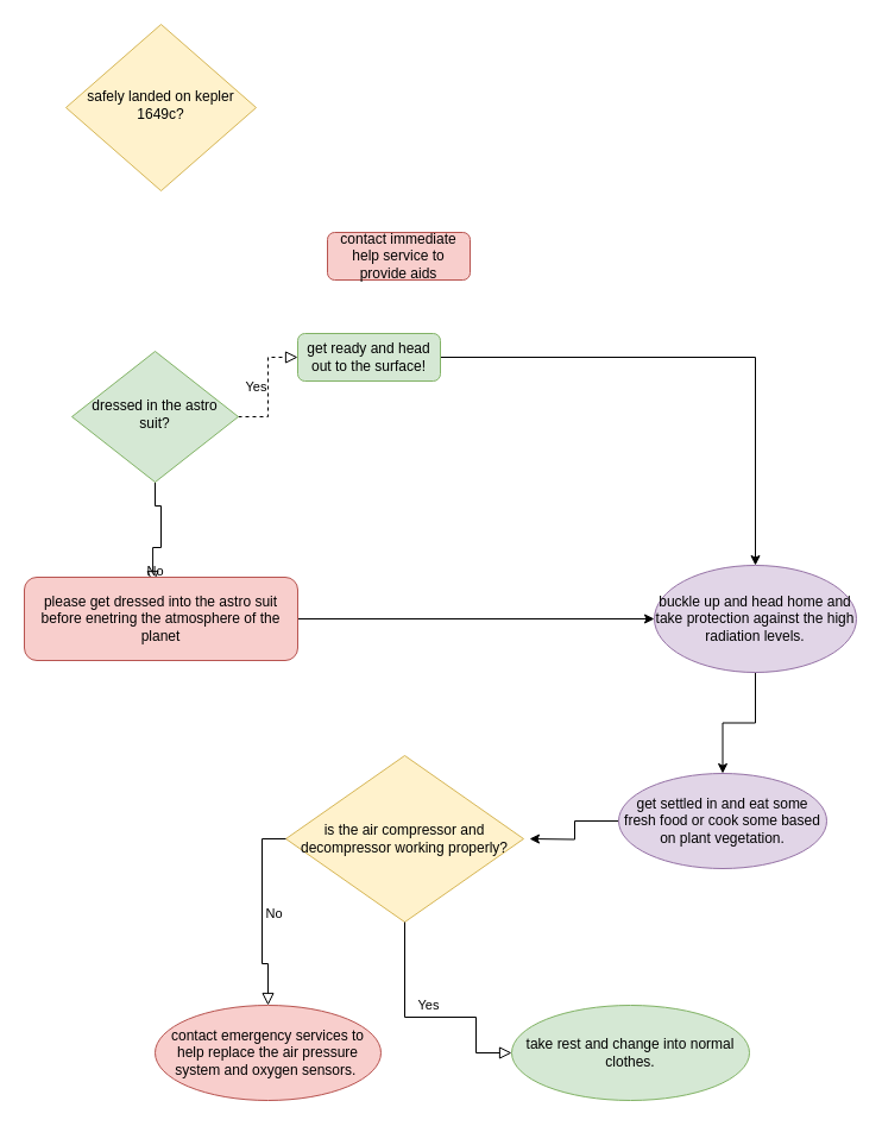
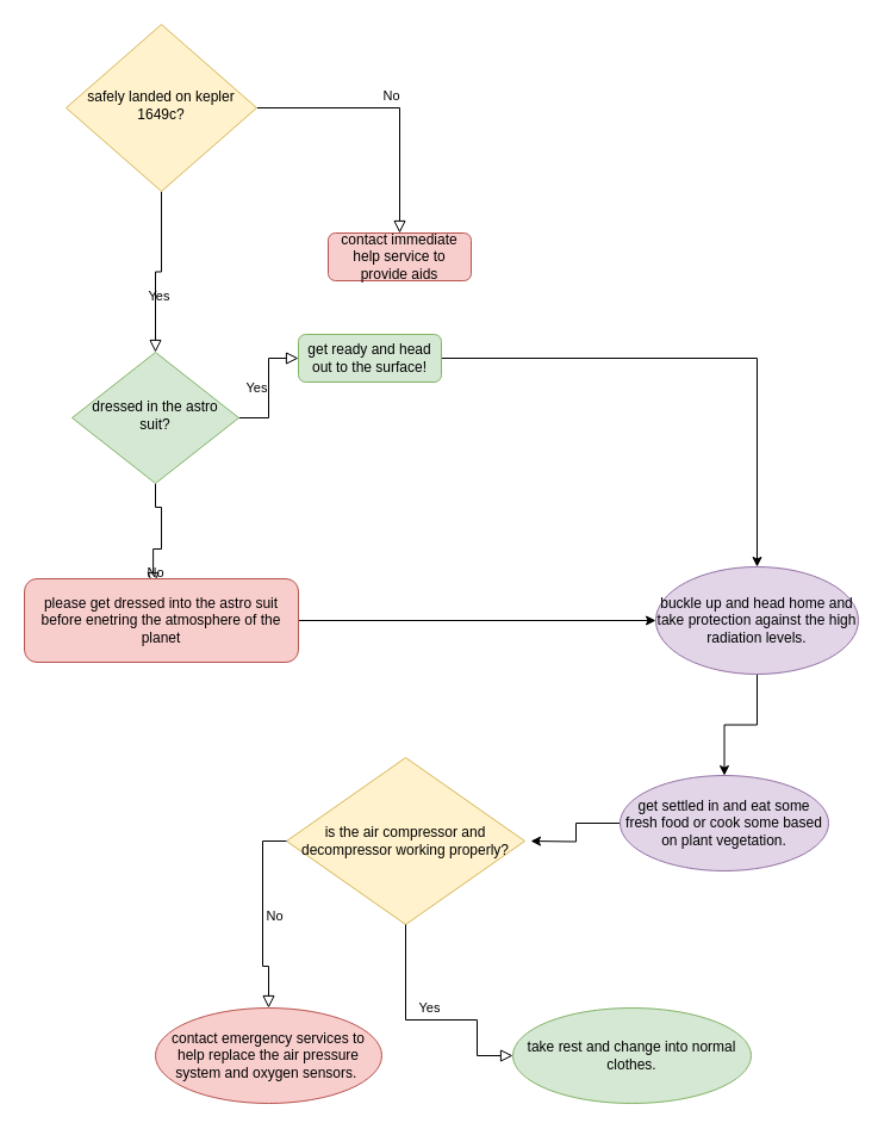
  <mxCell id="0" />
  <mxCell id="1" parent="0" />
+ <mxCell id="2" value="Yes" style="rounded=0;html=1;jettySize=auto;orthogonalLoop=1;fontSize=11;endArrow=block;endFill=0;endSize=8;strokeWidth=1;shadow=0;labelBackgroundColor=none;edgeStyle=orthogonalEdgeStyle;" parent="1" source="4" target="8" edge="1"><mxGeometry y="20" relative="1" as="geometry"><mxPoint as="offset" /></mxGeometry></mxCell>
+ <mxCell id="3" value="No" style="edgeStyle=orthogonalEdgeStyle;rounded=0;html=1;jettySize=auto;orthogonalLoop=1;fontSize=11;endArrow=block;endFill=0;endSize=8;strokeWidth=1;shadow=0;labelBackgroundColor=none;" parent="1" source="4" target="5" edge="1"><mxGeometry y="10" relative="1" as="geometry"><mxPoint as="offset" /></mxGeometry></mxCell>
  <mxCell id="4" value="safely landed on kepler 1649c?" style="rhombus;whiteSpace=wrap;html=1;shadow=0;fontFamily=Helvetica;fontSize=12;align=center;strokeWidth=1;spacing=6;spacingTop=-4;fillColor=#fff2cc;strokeColor=#d6b656;" parent="1" vertex="1"><mxGeometry x="55" y="20" width="160" height="140" as="geometry" /></mxCell>
  <mxCell id="5" value="contact immediate help service to provide aids" style="rounded=1;whiteSpace=wrap;html=1;fontSize=12;glass=0;strokeWidth=1;shadow=0;fillColor=#f8cecc;strokeColor=#b85450;" parent="1" vertex="1"><mxGeometry x="275" y="195" width="120" height="40" as="geometry" /></mxCell>
  <mxCell id="6" value="No" style="rounded=0;html=1;jettySize=auto;orthogonalLoop=1;fontSize=11;endArrow=block;endFill=0;endSize=8;strokeWidth=1;shadow=0;labelBackgroundColor=none;edgeStyle=orthogonalEdgeStyle;entryX=0.47;entryY=0.075;entryDx=0;entryDy=0;entryPerimeter=0;" parent="1" source="8" target="10" edge="1"><mxGeometry x="0.333" y="20" relative="1" as="geometry"><mxPoint as="offset" /><Array as="points"><mxPoint x="130" y="425" /><mxPoint x="135" y="425" /><mxPoint x="135" y="460" /></Array></mxGeometry></mxCell>
- <mxCell id="7" value="Yes" style="edgeStyle=orthogonalEdgeStyle;rounded=0;html=1;jettySize=auto;orthogonalLoop=1;fontSize=11;endArrow=block;endFill=0;endSize=8;strokeWidth=1;shadow=0;labelBackgroundColor=none;dashed=1;" parent="1" source="8" target="12" edge="1"><mxGeometry y="10" relative="1" as="geometry"><mxPoint as="offset" /></mxGeometry></mxCell>
+ <mxCell id="7" value="Yes" style="edgeStyle=orthogonalEdgeStyle;rounded=0;html=1;jettySize=auto;orthogonalLoop=1;fontSize=11;endArrow=block;endFill=0;endSize=8;strokeWidth=1;shadow=0;labelBackgroundColor=none;" parent="1" source="8" target="12" edge="1"><mxGeometry y="10" relative="1" as="geometry"><mxPoint as="offset" /></mxGeometry></mxCell>
  <mxCell id="8" value="dressed in the astro suit?" style="rhombus;whiteSpace=wrap;html=1;shadow=0;fontFamily=Helvetica;fontSize=12;align=center;strokeWidth=1;spacing=6;spacingTop=-4;fillColor=#d5e8d4;strokeColor=#82b366;" parent="1" vertex="1"><mxGeometry x="60" y="295" width="140" height="110" as="geometry" /></mxCell>
  <mxCell id="9" style="edgeStyle=orthogonalEdgeStyle;rounded=0;orthogonalLoop=1;jettySize=auto;html=1;entryX=0;entryY=0.5;entryDx=0;entryDy=0;" edge="1" parent="1" source="10" target="14"><mxGeometry relative="1" as="geometry" /></mxCell>
  <mxCell id="10" value="please get dressed into the astro suit before enetring the atmosphere of the planet" style="rounded=1;whiteSpace=wrap;html=1;fontSize=12;glass=0;strokeWidth=1;shadow=0;fillColor=#f8cecc;strokeColor=#b85450;" parent="1" vertex="1"><mxGeometry x="20" y="485" width="230" height="70" as="geometry" /></mxCell>
  <mxCell id="11" value="" style="edgeStyle=orthogonalEdgeStyle;rounded=0;orthogonalLoop=1;jettySize=auto;html=1;" edge="1" parent="1" source="12" target="14"><mxGeometry relative="1" as="geometry" /></mxCell>
  <mxCell id="12" value="get ready and head out to the surface!" style="rounded=1;whiteSpace=wrap;html=1;fontSize=12;glass=0;strokeWidth=1;shadow=0;fillColor=#d5e8d4;strokeColor=#82b366;" parent="1" vertex="1"><mxGeometry x="250" y="280" width="120" height="40" as="geometry" /></mxCell>
  <mxCell id="13" value="" style="edgeStyle=orthogonalEdgeStyle;rounded=0;orthogonalLoop=1;jettySize=auto;html=1;" edge="1" parent="1" source="14" target="16"><mxGeometry relative="1" as="geometry" /></mxCell>
  <mxCell id="14" value="buckle up and head home and take protection against the high radiation levels." style="ellipse;whiteSpace=wrap;html=1;rounded=1;shadow=0;strokeWidth=1;glass=0;fillColor=#e1d5e7;strokeColor=#9673a6;" vertex="1" parent="1"><mxGeometry x="550" y="475" width="170" height="90" as="geometry" /></mxCell>
  <mxCell id="15" value="" style="edgeStyle=orthogonalEdgeStyle;rounded=0;orthogonalLoop=1;jettySize=auto;html=1;" edge="1" parent="1" source="16"><mxGeometry relative="1" as="geometry"><mxPoint x="445" y="705" as="targetPoint" /></mxGeometry></mxCell>
  <mxCell id="16" value="get settled in and eat some fresh food or cook some based on plant vegetation." style="ellipse;whiteSpace=wrap;html=1;rounded=1;shadow=0;strokeWidth=1;glass=0;fillColor=#e1d5e7;strokeColor=#9673a6;" vertex="1" parent="1"><mxGeometry x="520" y="650" width="175" height="80" as="geometry" /></mxCell>
  <mxCell id="17" value="is the air compressor and decompressor working properly?" style="rhombus;whiteSpace=wrap;html=1;fillColor=#fff2cc;strokeColor=#d6b656;" vertex="1" parent="1"><mxGeometry x="240" y="635" width="200" height="140" as="geometry" /></mxCell>
  <mxCell id="18" value="Yes" style="edgeStyle=orthogonalEdgeStyle;rounded=0;html=1;jettySize=auto;orthogonalLoop=1;fontSize=11;endArrow=block;endFill=0;endSize=8;strokeWidth=1;shadow=0;labelBackgroundColor=none;exitX=0.5;exitY=1;exitDx=0;exitDy=0;" edge="1" parent="1" source="17" target="19"><mxGeometry y="10" relative="1" as="geometry"><mxPoint as="offset" /><mxPoint x="350" y="825" as="sourcePoint" /><mxPoint x="490" y="855" as="targetPoint" /><Array as="points"><mxPoint x="340" y="855" /><mxPoint x="400" y="855" /></Array></mxGeometry></mxCell>
  <mxCell id="19" value="take rest and change into normal clothes." style="ellipse;whiteSpace=wrap;html=1;fillColor=#d5e8d4;strokeColor=#82b366;" vertex="1" parent="1"><mxGeometry x="430" y="845" width="200" height="80" as="geometry" /></mxCell>
  <mxCell id="20" value="No" style="edgeStyle=orthogonalEdgeStyle;rounded=0;html=1;jettySize=auto;orthogonalLoop=1;fontSize=11;endArrow=block;endFill=0;endSize=8;strokeWidth=1;shadow=0;labelBackgroundColor=none;exitX=0;exitY=0.5;exitDx=0;exitDy=0;" edge="1" parent="1" source="17" target="21"><mxGeometry y="10" relative="1" as="geometry"><mxPoint as="offset" /><mxPoint x="230" y="705" as="sourcePoint" /><mxPoint x="180" y="845" as="targetPoint" /></mxGeometry></mxCell>
  <mxCell id="21" value="contact emergency services to help replace the air pressure system and oxygen sensors.&amp;nbsp;" style="ellipse;whiteSpace=wrap;html=1;fillColor=#f8cecc;strokeColor=#b85450;" vertex="1" parent="1"><mxGeometry x="130" y="845" width="190" height="80" as="geometry" /></mxCell>
